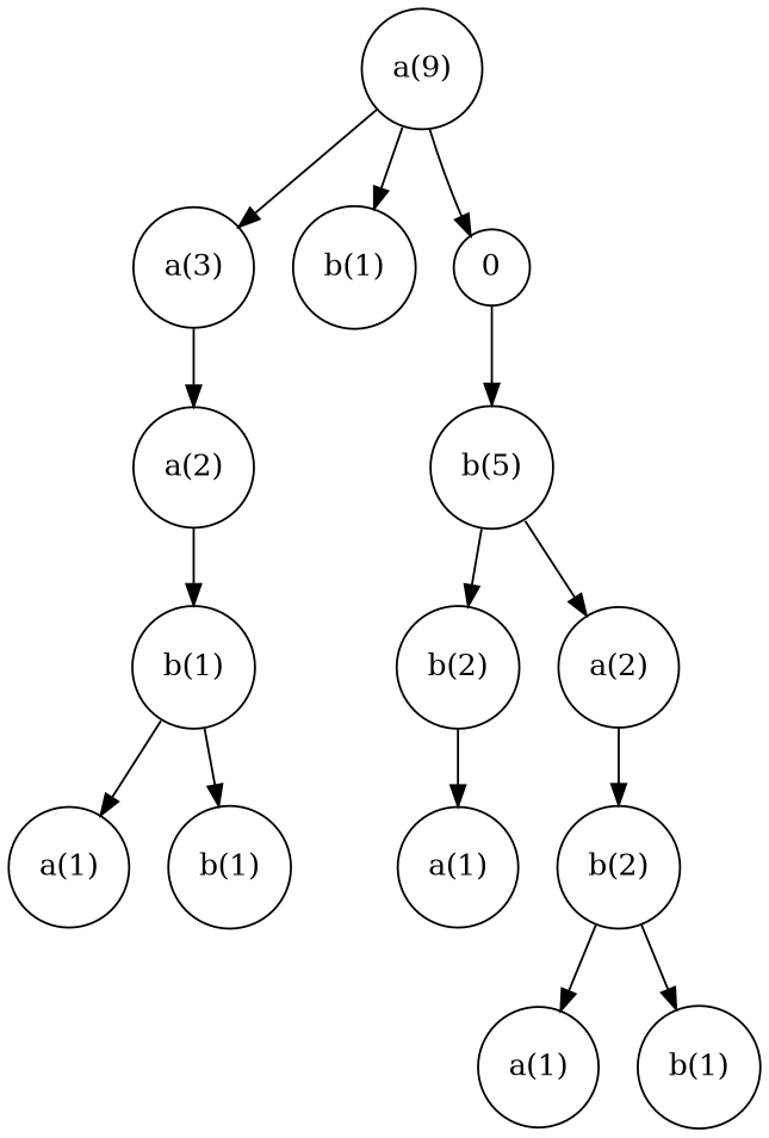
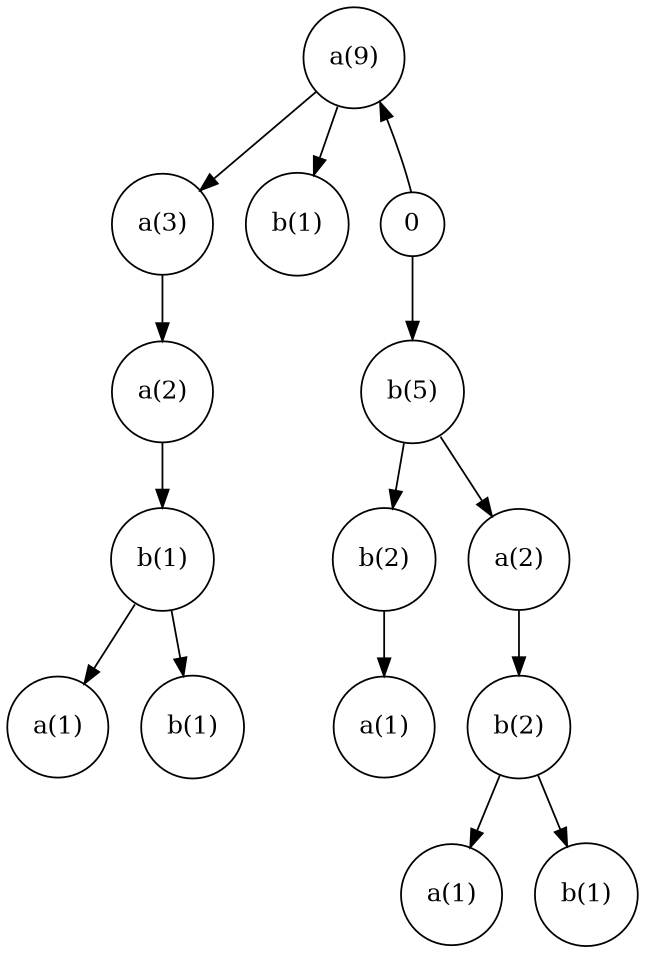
  digraph {
    node [shape=circle]
    n1 [label="a(9)"]
    n2 [label="a(3)"]
    n3 [label="b(1)"]
    0
    n5 [label="b(5)"]
    n6 [label="b(2)"]
    n7 [label="a(2)"]
    n8 [label="a(2)"]
    n9 [label="b(1)"]
    n10 [label="a(1)"]
    n11 [label="b(1)"]
    n12 [label="a(1)"]
    n13 [label="b(2)"]
    n14 [label="a(1)"]
    n15 [label="b(1)"]
    n1 -> n2
    n1 -> n3
    n2 -> n8
-   n1 -> 0
+   0 -> n1
    0 -> n5
    n5 -> n6
    n5 -> n7
    n6 -> n12
    n7 -> n13
    n8 -> n9
    n9 -> n10
    n9 -> n11
    n13 -> n14
    n13 -> n15
  }
